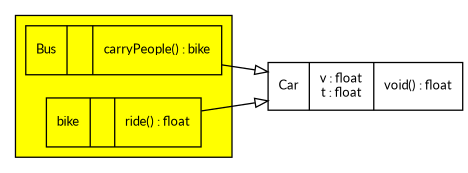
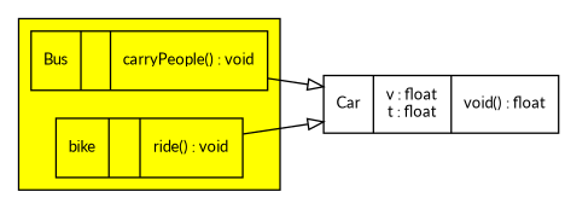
  digraph {
    fontname=Lato
    rankdir=LR
    node [fontname=Lato fontsize=10 shape=record]
    edge [arrowhead=empty fontname=Lato fontsize=10]
-   n1 [label="{Bus | | carryPeople() : bike}"]
-   n2 [label="{bike | | ride() : float}"]
+   n1 [label="{Bus | | carryPeople() : void}"]
+   n2 [label="{bike | | ride() : void}"]
    n3 [label="{Car | v : float\nt : float | void() : float}"]
    subgraph cluster_1 {
      bgcolor=yellow
      n1
      n2
    }
    n1 -> n3
    n2 -> n3
  }
